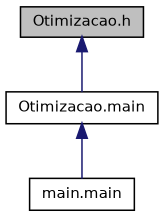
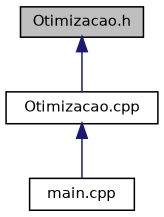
  digraph {
    node [color=black fillcolor=white fontname=Helvetica fontsize=10 shape=record style=filled]
    edge [color=midnightblue dir=back fontname=Helvetica fontsize=10 labelfontname=Helvetica labelfontsize=10 style=solid]
    n1 [fillcolor=grey75 fontcolor=black height=0.2 label="Otimizacao.h" width=0.4]
-   n2 [height=0.2 label="Otimizacao.main" width=0.4]
-   n3 [height=0.2 label="main.main" width=0.4]
+   n2 [height=0.2 label="Otimizacao.cpp" width=0.4]
+   n3 [height=0.2 label="main.cpp" width=0.4]
    n1 -> n2
    n2 -> n3
  }
